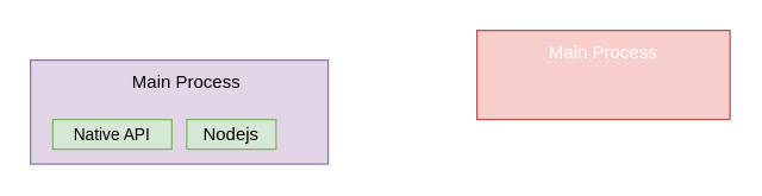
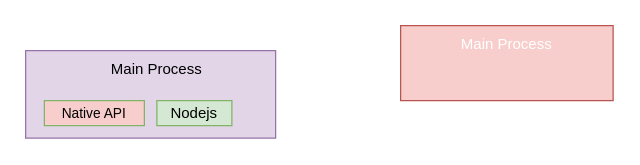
  <mxCell id="0" />
  <mxCell id="1" parent="0" />
  <mxCell id="2" value="" style="rounded=0;whiteSpace=wrap;html=1;fillColor=#e1d5e7;strokeColor=#9673a6;" vertex="1" parent="1"><mxGeometry x="20" y="40" width="200" height="70" as="geometry" /></mxCell>
  <mxCell id="3" value="Main Process" style="text;html=1;align=center;verticalAlign=middle;whiteSpace=wrap;rounded=0;fontColor=#000000;" vertex="1" parent="1"><mxGeometry x="85" y="40" width="80" height="30" as="geometry" /></mxCell>
- <mxCell id="4" value="&lt;font style=&quot;font-size: 11px;&quot;&gt;Native API&lt;/font&gt;" style="rounded=0;whiteSpace=wrap;html=1;fillColor=#d5e8d4;strokeColor=#82b366;fontSize=7;" vertex="1" parent="1"><mxGeometry x="35" y="80" width="80" height="20" as="geometry" /></mxCell>
+ <mxCell id="4" value="&lt;font style=&quot;font-size: 11px;&quot;&gt;Native API&lt;/font&gt;" style="rounded=0;whiteSpace=wrap;html=1;fillColor=#f8cecc;strokeColor=#82b366;fontSize=7;" vertex="1" parent="1"><mxGeometry x="35" y="80" width="80" height="20" as="geometry" /></mxCell>
  <mxCell id="5" value="Nodejs" style="rounded=0;whiteSpace=wrap;html=1;fillColor=#d5e8d4;strokeColor=#82b366;" vertex="1" parent="1"><mxGeometry x="125" y="80" width="60" height="20" as="geometry" /></mxCell>
  <mxCell id="6" value="" style="rounded=0;whiteSpace=wrap;html=1;fillColor=#f8cecc;strokeColor=#b85450;" vertex="1" parent="1"><mxGeometry x="320" y="20" width="170" height="60" as="geometry" /></mxCell>
  <mxCell id="7" value="Main Process" style="text;html=1;align=center;verticalAlign=middle;whiteSpace=wrap;rounded=0;fontColor=#FFFFFF;" vertex="1" parent="1"><mxGeometry x="365" y="20" width="80" height="30" as="geometry" /></mxCell>
